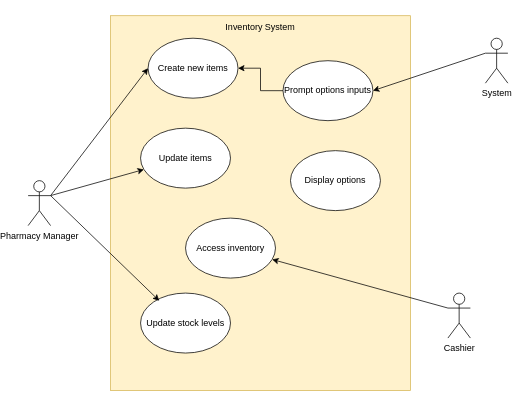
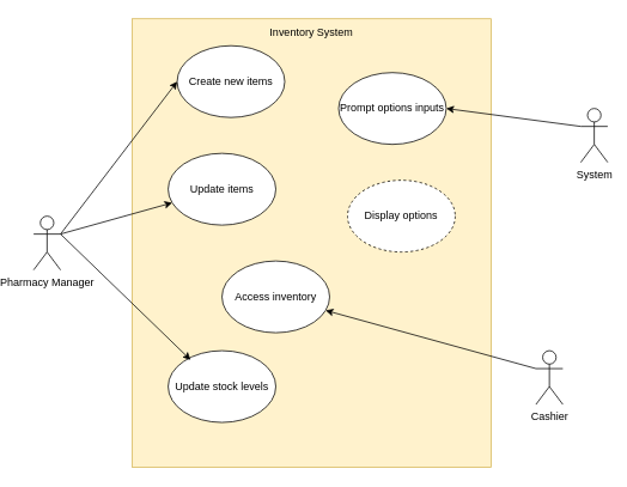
  <mxCell id="0" />
  <mxCell id="1" parent="0" />
  <mxCell id="2" value="" style="rounded=0;whiteSpace=wrap;html=1;fillColor=#fff2cc;strokeColor=#d6b656;" parent="1" vertex="1"><mxGeometry x="130" y="20" width="400" height="500" as="geometry" /></mxCell>
  <mxCell id="3" style="edgeStyle=none;rounded=0;orthogonalLoop=1;jettySize=auto;html=1;exitX=1;exitY=0.333;exitDx=0;exitDy=0;exitPerimeter=0;entryX=0;entryY=0.5;entryDx=0;entryDy=0;" parent="1" source="5" target="9" edge="1"><mxGeometry relative="1" as="geometry" /></mxCell>
  <mxCell id="4" style="edgeStyle=none;rounded=0;orthogonalLoop=1;jettySize=auto;html=1;exitX=1;exitY=0.333;exitDx=0;exitDy=0;exitPerimeter=0;" parent="1" source="5" target="10" edge="1"><mxGeometry relative="1" as="geometry" /></mxCell>
  <mxCell id="5" value="Pharmacy Manager" style="shape=umlActor;verticalLabelPosition=bottom;verticalAlign=top;html=1;outlineConnect=0;" parent="1" vertex="1"><mxGeometry x="20" y="240" width="30" height="60" as="geometry" /></mxCell>
  <mxCell id="6" style="edgeStyle=none;rounded=0;orthogonalLoop=1;jettySize=auto;html=1;exitX=0;exitY=0.333;exitDx=0;exitDy=0;exitPerimeter=0;" parent="1" source="7" target="8" edge="1"><mxGeometry relative="1" as="geometry"><mxPoint x="452.426" y="381.716" as="targetPoint" /></mxGeometry></mxCell>
  <mxCell id="7" value="Cashier" style="shape=umlActor;verticalLabelPosition=bottom;verticalAlign=top;html=1;outlineConnect=0;" parent="1" vertex="1"><mxGeometry x="580" y="390" width="30" height="60" as="geometry" /></mxCell>
  <mxCell id="8" value="Access inventory" style="ellipse;whiteSpace=wrap;html=1;" parent="1" vertex="1"><mxGeometry x="230" y="290" width="120" height="80" as="geometry" /></mxCell>
  <mxCell id="9" value="Create new items" style="ellipse;whiteSpace=wrap;html=1;" parent="1" vertex="1"><mxGeometry x="180" y="50" width="120" height="80" as="geometry" /></mxCell>
  <mxCell id="10" value="Update items" style="ellipse;whiteSpace=wrap;html=1;" parent="1" vertex="1"><mxGeometry x="170" y="170" width="120" height="80" as="geometry" /></mxCell>
  <mxCell id="11" value="Update stock levels" style="ellipse;whiteSpace=wrap;html=1;" parent="1" vertex="1"><mxGeometry x="170" y="390" width="120" height="80" as="geometry" /></mxCell>
- <mxCell id="12" value="" style="edgeStyle=orthogonalEdgeStyle;rounded=0;orthogonalLoop=1;jettySize=auto;html=1;" edge="1" parent="1" source="13" target="9"><mxGeometry relative="1" as="geometry" /></mxCell>
  <mxCell id="13" value="Prompt options inputs" style="ellipse;whiteSpace=wrap;html=1;" parent="1" vertex="1"><mxGeometry x="360" y="80" width="120" height="80" as="geometry" /></mxCell>
- <mxCell id="14" value="Display options" style="ellipse;whiteSpace=wrap;html=1;" parent="1" vertex="1"><mxGeometry x="370" y="200" width="120" height="80" as="geometry" /></mxCell>
+ <mxCell id="14" value="Display options" style="ellipse;whiteSpace=wrap;html=1;dashed=1;" parent="1" vertex="1"><mxGeometry x="370" y="200" width="120" height="80" as="geometry" /></mxCell>
  <mxCell id="15" style="edgeStyle=none;rounded=0;orthogonalLoop=1;jettySize=auto;html=1;exitX=0;exitY=0.333;exitDx=0;exitDy=0;exitPerimeter=0;entryX=1;entryY=0.5;entryDx=0;entryDy=0;" parent="1" source="16" target="13" edge="1"><mxGeometry relative="1" as="geometry" /></mxCell>
- <mxCell id="16" value="System" style="shape=umlActor;verticalLabelPosition=bottom;verticalAlign=top;html=1;outlineConnect=0;" parent="1" vertex="1"><mxGeometry x="630" y="50" width="30" height="60" as="geometry" /></mxCell>
+ <mxCell id="16" value="System" style="shape=umlActor;verticalLabelPosition=bottom;verticalAlign=top;html=1;outlineConnect=0;" parent="1" vertex="1"><mxGeometry x="630" y="120" width="30" height="60" as="geometry" /></mxCell>
  <mxCell id="17" style="edgeStyle=none;rounded=0;orthogonalLoop=1;jettySize=auto;html=1;exitX=1;exitY=0.333;exitDx=0;exitDy=0;exitPerimeter=0;entryX=0.208;entryY=0.128;entryDx=0;entryDy=0;entryPerimeter=0;" parent="1" source="5" target="11" edge="1"><mxGeometry relative="1" as="geometry" /></mxCell>
  <mxCell id="18" value="Inventory System" style="text;html=1;align=center;verticalAlign=middle;whiteSpace=wrap;rounded=0;" parent="1" vertex="1"><mxGeometry x="265" y="20" width="130" height="30" as="geometry" /></mxCell>
